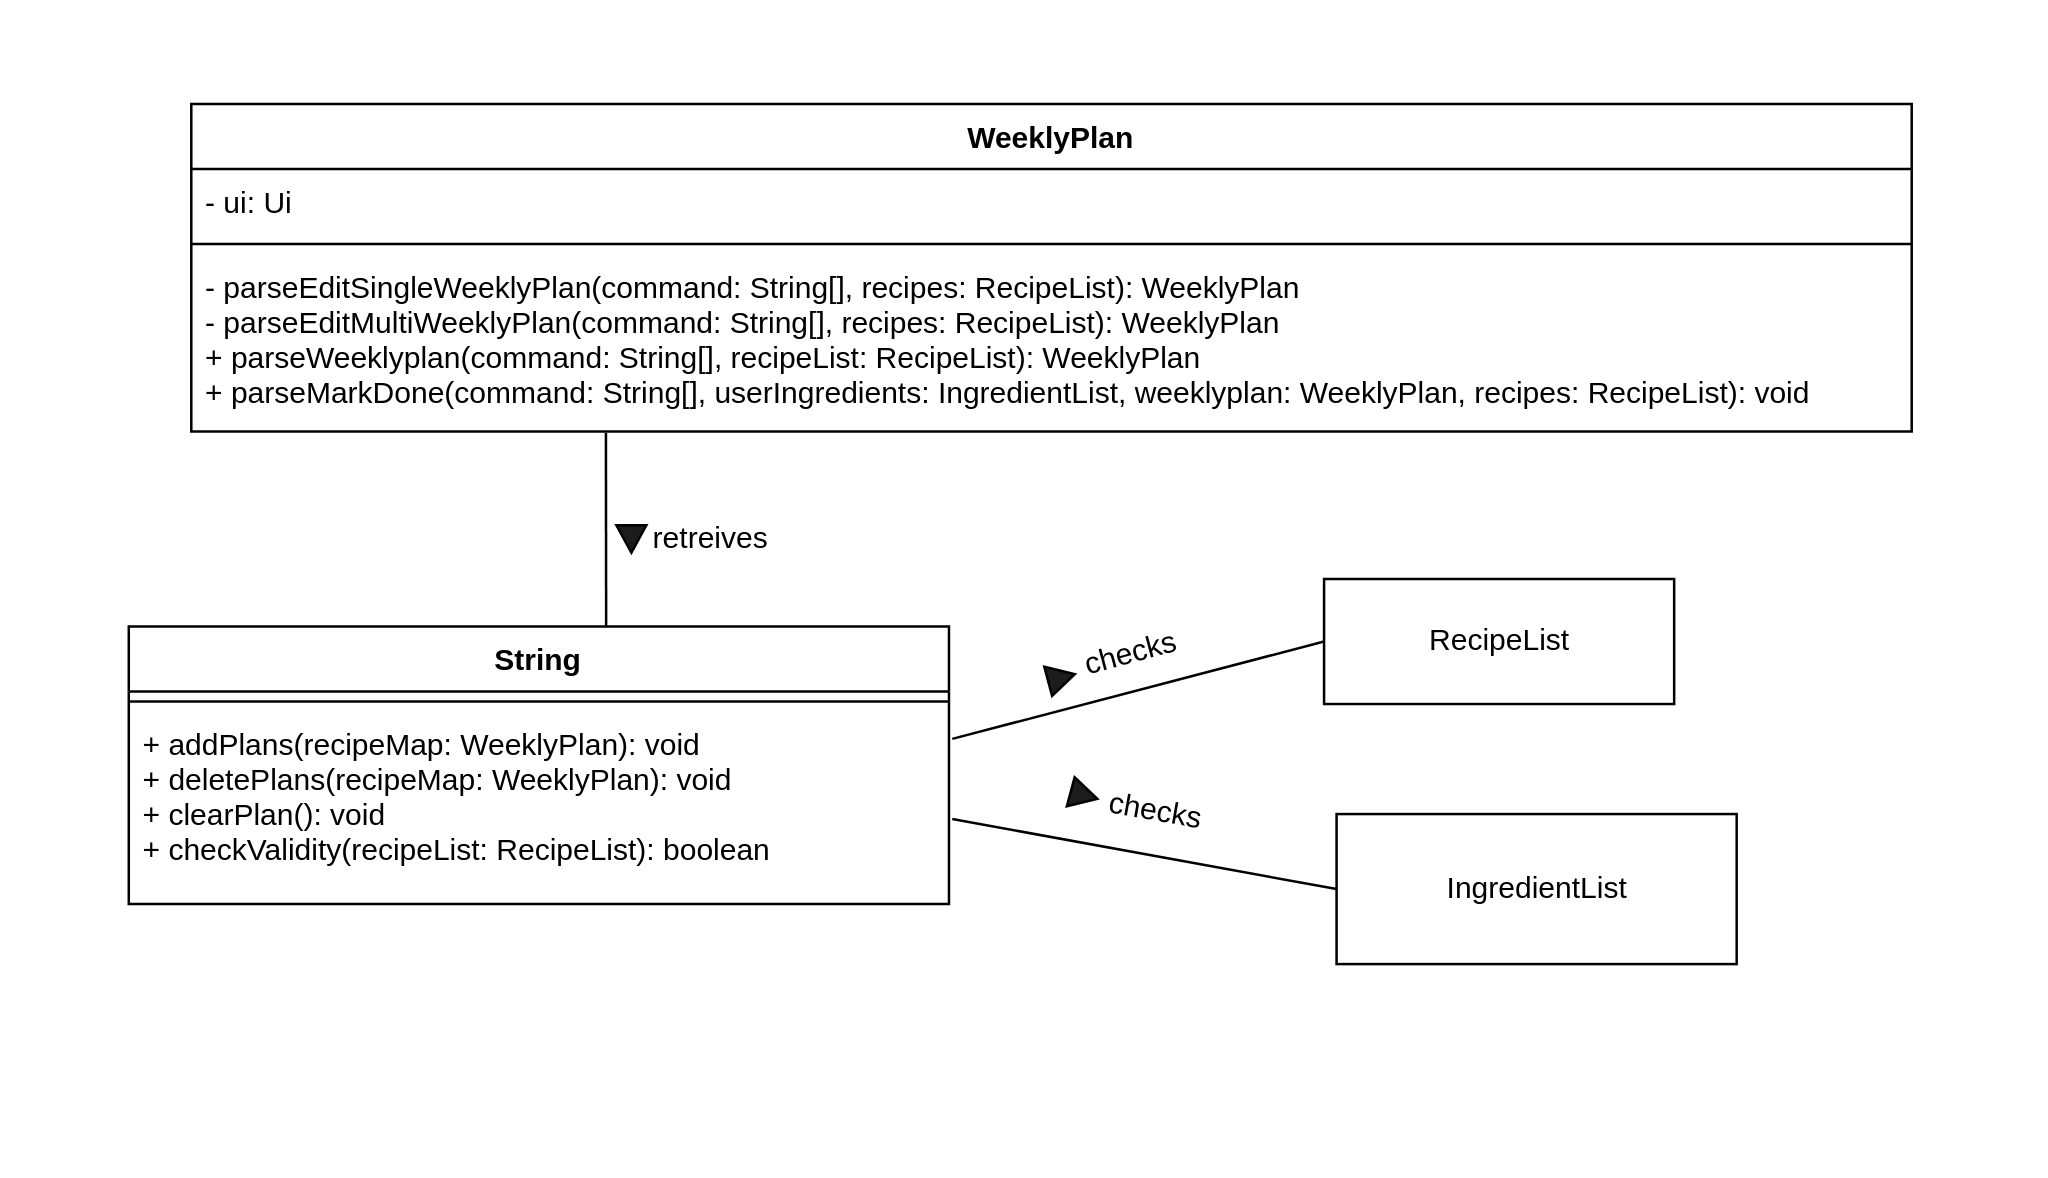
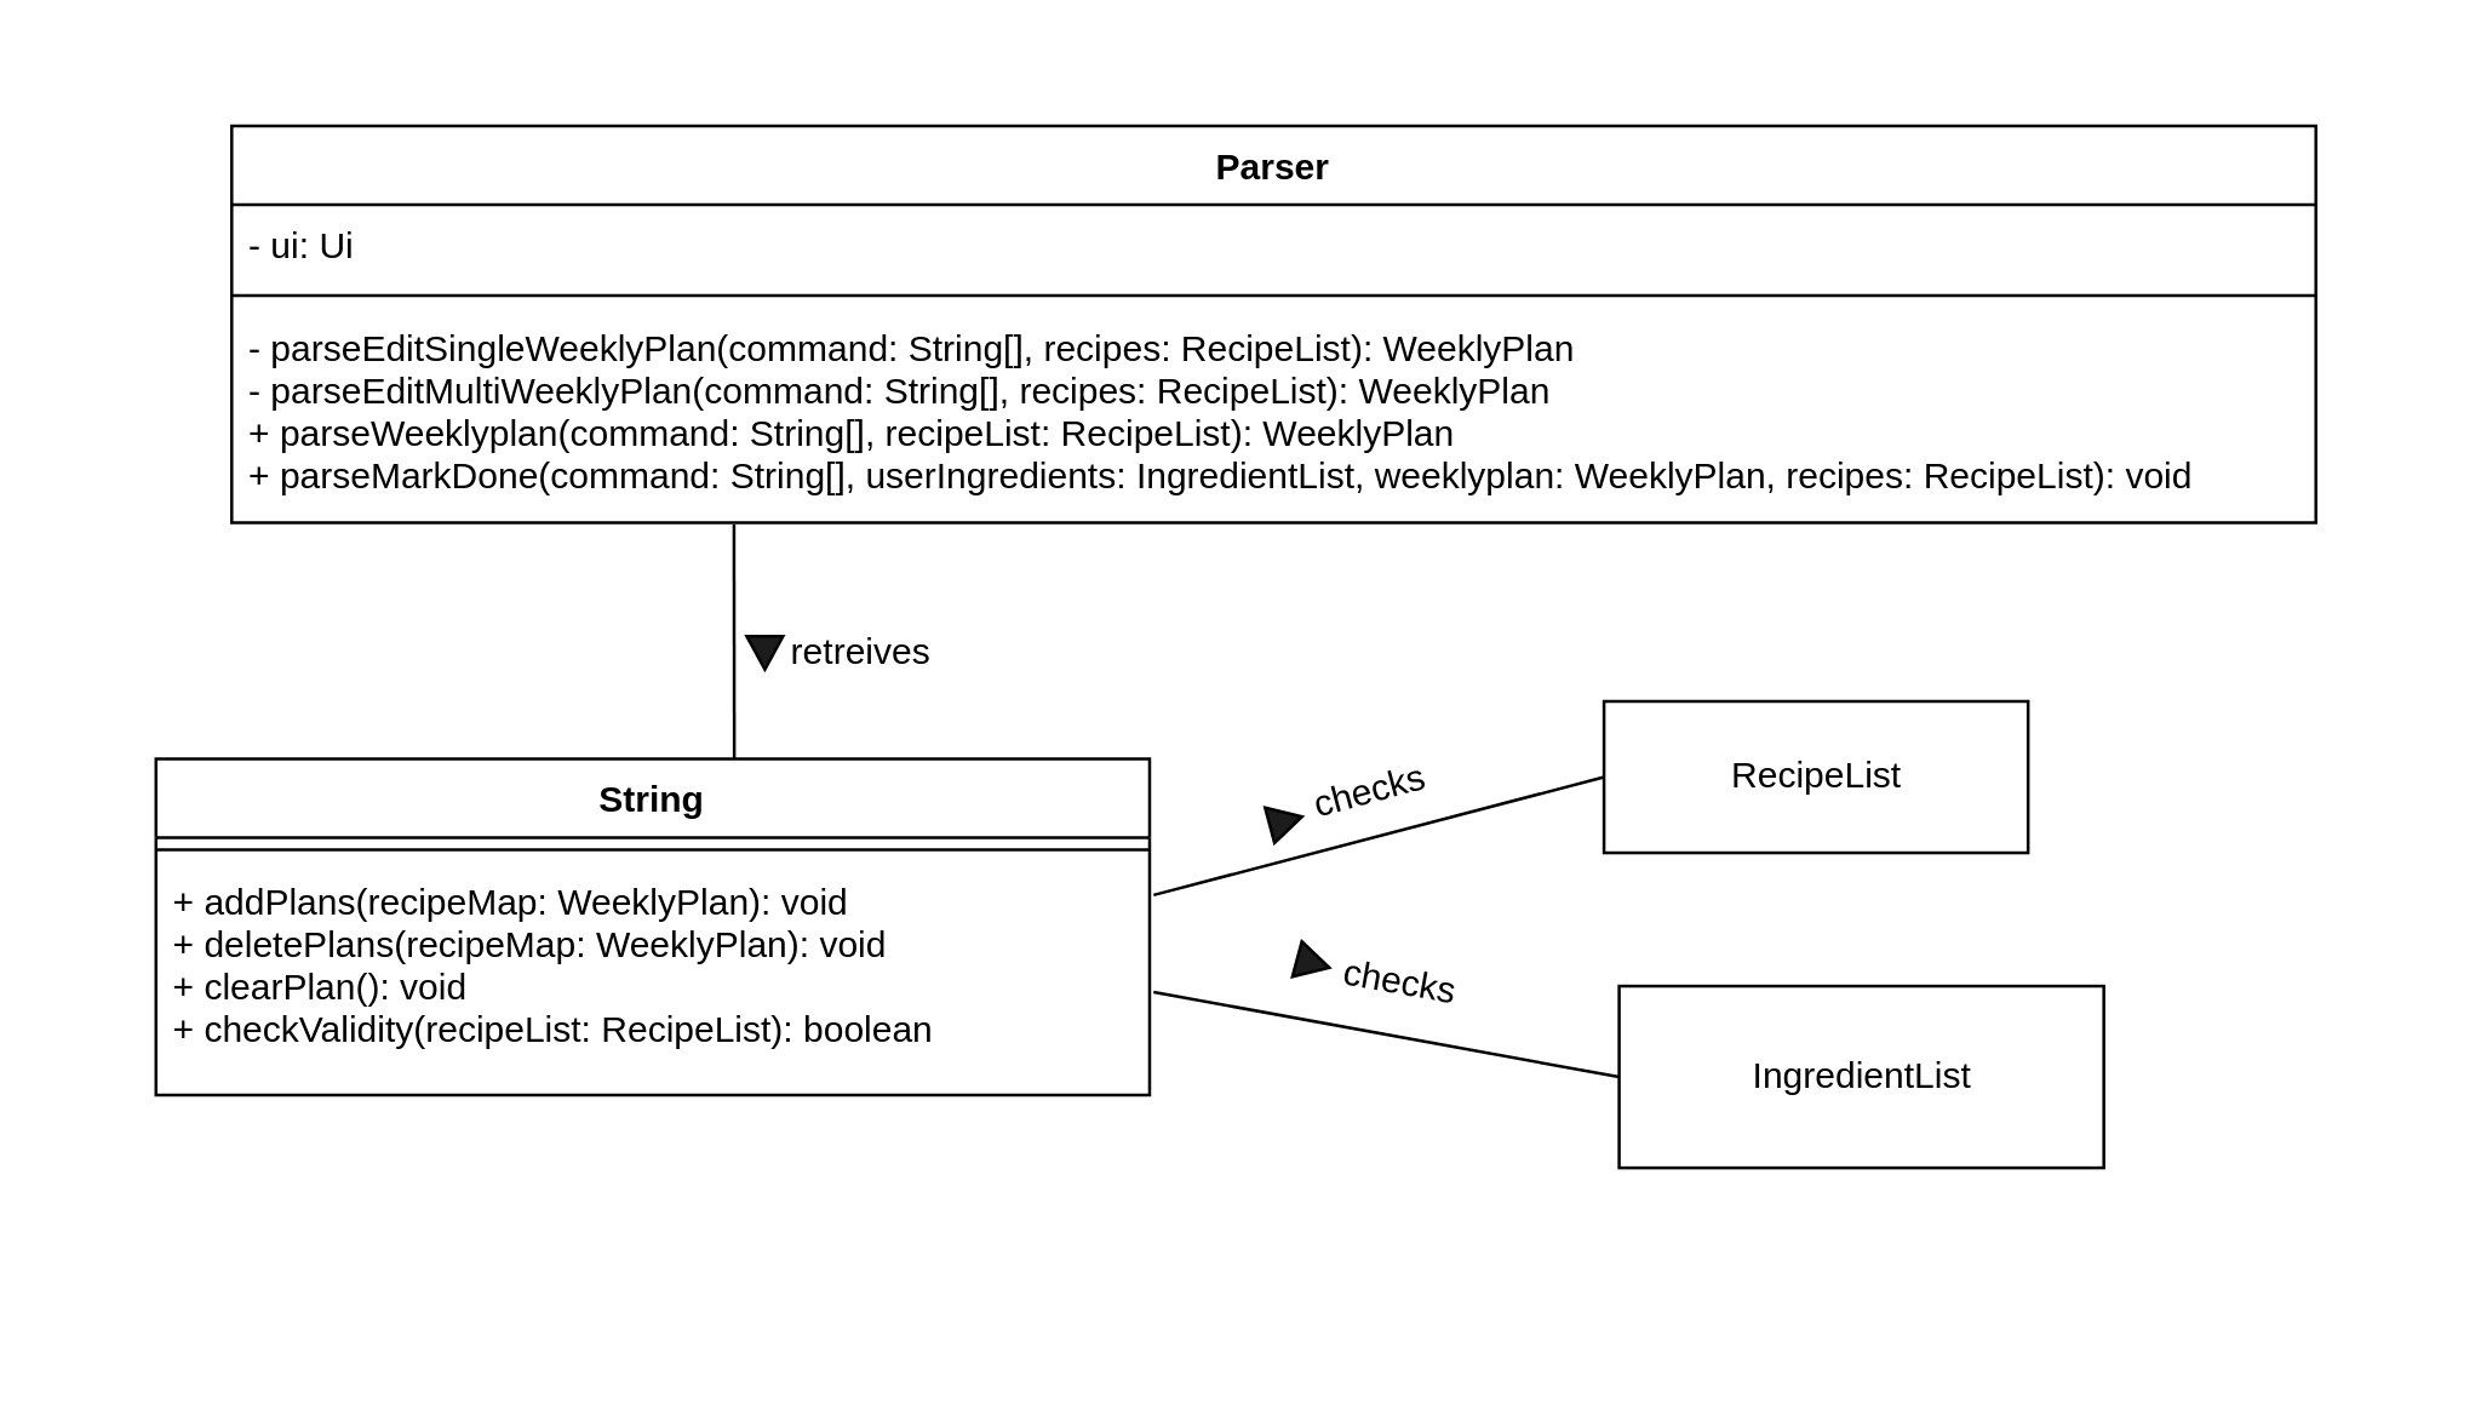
  <mxCell id="0" />
  <mxCell id="1" parent="0" />
  <mxCell id="2" value="" style="rounded=0;whiteSpace=wrap;html=1;strokeColor=none;" parent="1" vertex="1"><mxGeometry x="20" y="20" width="777" height="429" as="geometry" /></mxCell>
- <mxCell id="3" value="WeeklyPlan" style="swimlane;fontStyle=1;align=center;verticalAlign=top;childLayout=stackLayout;horizontal=1;startSize=26;horizontalStack=0;resizeParent=1;resizeParentMax=0;resizeLast=0;collapsible=1;marginBottom=0;" parent="1" vertex="1"><mxGeometry x="76" y="41" width="688" height="131" as="geometry" /></mxCell>
+ <mxCell id="3" value="Parser" style="swimlane;fontStyle=1;align=center;verticalAlign=top;childLayout=stackLayout;horizontal=1;startSize=26;horizontalStack=0;resizeParent=1;resizeParentMax=0;resizeLast=0;collapsible=1;marginBottom=0;" parent="1" vertex="1"><mxGeometry x="76" y="41" width="688" height="131" as="geometry" /></mxCell>
  <mxCell id="4" value="- ui: Ui" style="text;strokeColor=none;fillColor=none;align=left;verticalAlign=top;spacingLeft=4;spacingRight=4;overflow=hidden;rotatable=0;points=[[0,0.5],[1,0.5]];portConstraint=eastwest;" parent="3" vertex="1"><mxGeometry y="26" width="688" height="26" as="geometry" /></mxCell>
  <mxCell id="5" value="" style="line;strokeWidth=1;fillColor=none;align=left;verticalAlign=middle;spacingTop=-1;spacingLeft=3;spacingRight=3;rotatable=0;labelPosition=right;points=[];portConstraint=eastwest;strokeColor=inherit;" parent="3" vertex="1"><mxGeometry y="52" width="688" height="8" as="geometry" /></mxCell>
  <mxCell id="6" value="- parseEditSingleWeeklyPlan(command: String[], recipes: RecipeList): WeeklyPlan&#10;- parseEditMultiWeeklyPlan(command: String[], recipes: RecipeList): WeeklyPlan&#10;+ parseWeeklyplan(command: String[], recipeList: RecipeList): WeeklyPlan&#10;+ parseMarkDone(command: String[], userIngredients: IngredientList, weeklyplan: WeeklyPlan, recipes: RecipeList): void" style="text;strokeColor=none;fillColor=none;align=left;verticalAlign=top;spacingLeft=4;spacingRight=4;overflow=hidden;rotatable=0;points=[[0,0.5],[1,0.5]];portConstraint=eastwest;" parent="3" vertex="1"><mxGeometry y="60" width="688" height="71" as="geometry" /></mxCell>
  <mxCell id="7" value="" style="endArrow=none;html=1;rounded=0;entryX=0.241;entryY=1.008;entryDx=0;entryDy=0;entryPerimeter=0;exitX=0.582;exitY=0.027;exitDx=0;exitDy=0;exitPerimeter=0;" parent="1" source="8" target="6" edge="1"><mxGeometry width="50" height="50" relative="1" as="geometry"><mxPoint x="179" y="344" as="sourcePoint" /><mxPoint x="363" y="354" as="targetPoint" /></mxGeometry></mxCell>
  <mxCell id="8" value="String" style="swimlane;fontStyle=1;align=center;verticalAlign=top;childLayout=stackLayout;horizontal=1;startSize=26;horizontalStack=0;resizeParent=1;resizeParentMax=0;resizeLast=0;collapsible=1;marginBottom=0;" parent="1" vertex="1"><mxGeometry x="51" y="250" width="328" height="111" as="geometry" /></mxCell>
  <mxCell id="9" value="" style="line;strokeWidth=1;fillColor=none;align=left;verticalAlign=middle;spacingTop=-1;spacingLeft=3;spacingRight=3;rotatable=0;labelPosition=right;points=[];portConstraint=eastwest;strokeColor=inherit;" parent="8" vertex="1"><mxGeometry y="26" width="328" height="8" as="geometry" /></mxCell>
  <mxCell id="10" value="+ addPlans(recipeMap: WeeklyPlan): void&#10;+ deletePlans(recipeMap: WeeklyPlan): void&#10;+ clearPlan(): void&#10;+ checkValidity(recipeList: RecipeList): boolean" style="text;strokeColor=none;fillColor=none;align=left;verticalAlign=top;spacingLeft=4;spacingRight=4;overflow=hidden;rotatable=0;points=[[0,0.5],[1,0.5]];portConstraint=eastwest;" parent="8" vertex="1"><mxGeometry y="34" width="328" height="77" as="geometry" /></mxCell>
  <mxCell id="11" style="rounded=0;orthogonalLoop=1;jettySize=auto;html=1;exitX=0;exitY=0.5;exitDx=0;exitDy=0;entryX=1.004;entryY=0.142;entryDx=0;entryDy=0;entryPerimeter=0;endArrow=none;endFill=0;" parent="1" source="12" target="10" edge="1"><mxGeometry relative="1" as="geometry" /></mxCell>
  <mxCell id="12" value="RecipeList" style="html=1;" parent="1" vertex="1"><mxGeometry x="529" y="231" width="140" height="50" as="geometry" /></mxCell>
  <mxCell id="13" style="rounded=0;orthogonalLoop=1;jettySize=auto;html=1;exitX=0;exitY=0.5;exitDx=0;exitDy=0;entryX=1.004;entryY=0.558;entryDx=0;entryDy=0;entryPerimeter=0;endArrow=none;endFill=0;" parent="1" source="14" target="10" edge="1"><mxGeometry relative="1" as="geometry" /></mxCell>
  <mxCell id="14" value="IngredientList" style="html=1;" parent="1" vertex="1"><mxGeometry x="534" y="325" width="160" height="60" as="geometry" /></mxCell>
  <mxCell id="15" value="checks" style="text;html=1;strokeColor=none;fillColor=none;align=center;verticalAlign=middle;whiteSpace=wrap;rounded=0;rotation=-15;" parent="1" vertex="1"><mxGeometry x="422" y="246" width="60" height="30" as="geometry" /></mxCell>
  <mxCell id="16" value="" style="verticalLabelPosition=bottom;verticalAlign=top;html=1;shape=mxgraph.basic.acute_triangle;dx=0.5;fillColor=#1c1c1c;rotation=75;" vertex="1" parent="1"><mxGeometry x="418" y="265" width="12" height="11" as="geometry" /></mxCell>
  <mxCell id="17" value="checks" style="text;html=1;strokeColor=none;fillColor=none;align=center;verticalAlign=middle;whiteSpace=wrap;rounded=0;rotation=10;" vertex="1" parent="1"><mxGeometry x="432.004" y="308.997" width="60" height="30" as="geometry" /></mxCell>
  <mxCell id="18" value="" style="verticalLabelPosition=bottom;verticalAlign=top;html=1;shape=mxgraph.basic.acute_triangle;dx=0.5;fillColor=#1c1c1c;rotation=105;" vertex="1" parent="1"><mxGeometry x="427.004" y="311.997" width="12" height="11" as="geometry" /></mxCell>
  <mxCell id="19" value="" style="group" vertex="1" connectable="0" parent="1"><mxGeometry x="246" y="200" width="68" height="30" as="geometry" /></mxCell>
  <mxCell id="20" value="retreives" style="text;html=1;strokeColor=none;fillColor=none;align=center;verticalAlign=middle;whiteSpace=wrap;rounded=0;" vertex="1" parent="19"><mxGeometry x="8" width="60" height="30" as="geometry" /></mxCell>
  <mxCell id="21" value="" style="verticalLabelPosition=bottom;verticalAlign=top;html=1;shape=mxgraph.basic.acute_triangle;dx=0.5;fillColor=#1c1c1c;rotation=-180;" vertex="1" parent="19"><mxGeometry y="9.5" width="12" height="11" as="geometry" /></mxCell>
